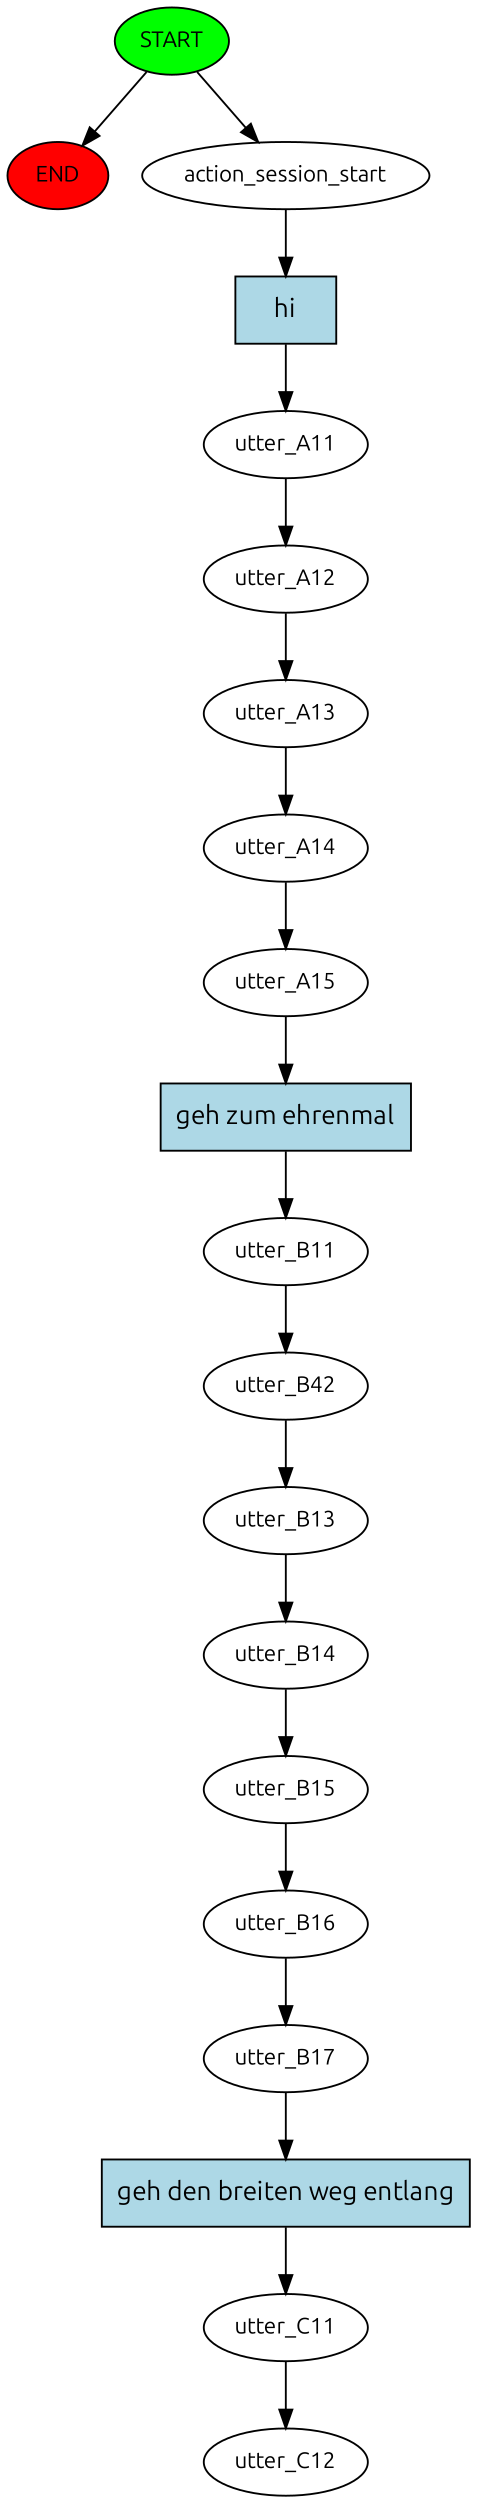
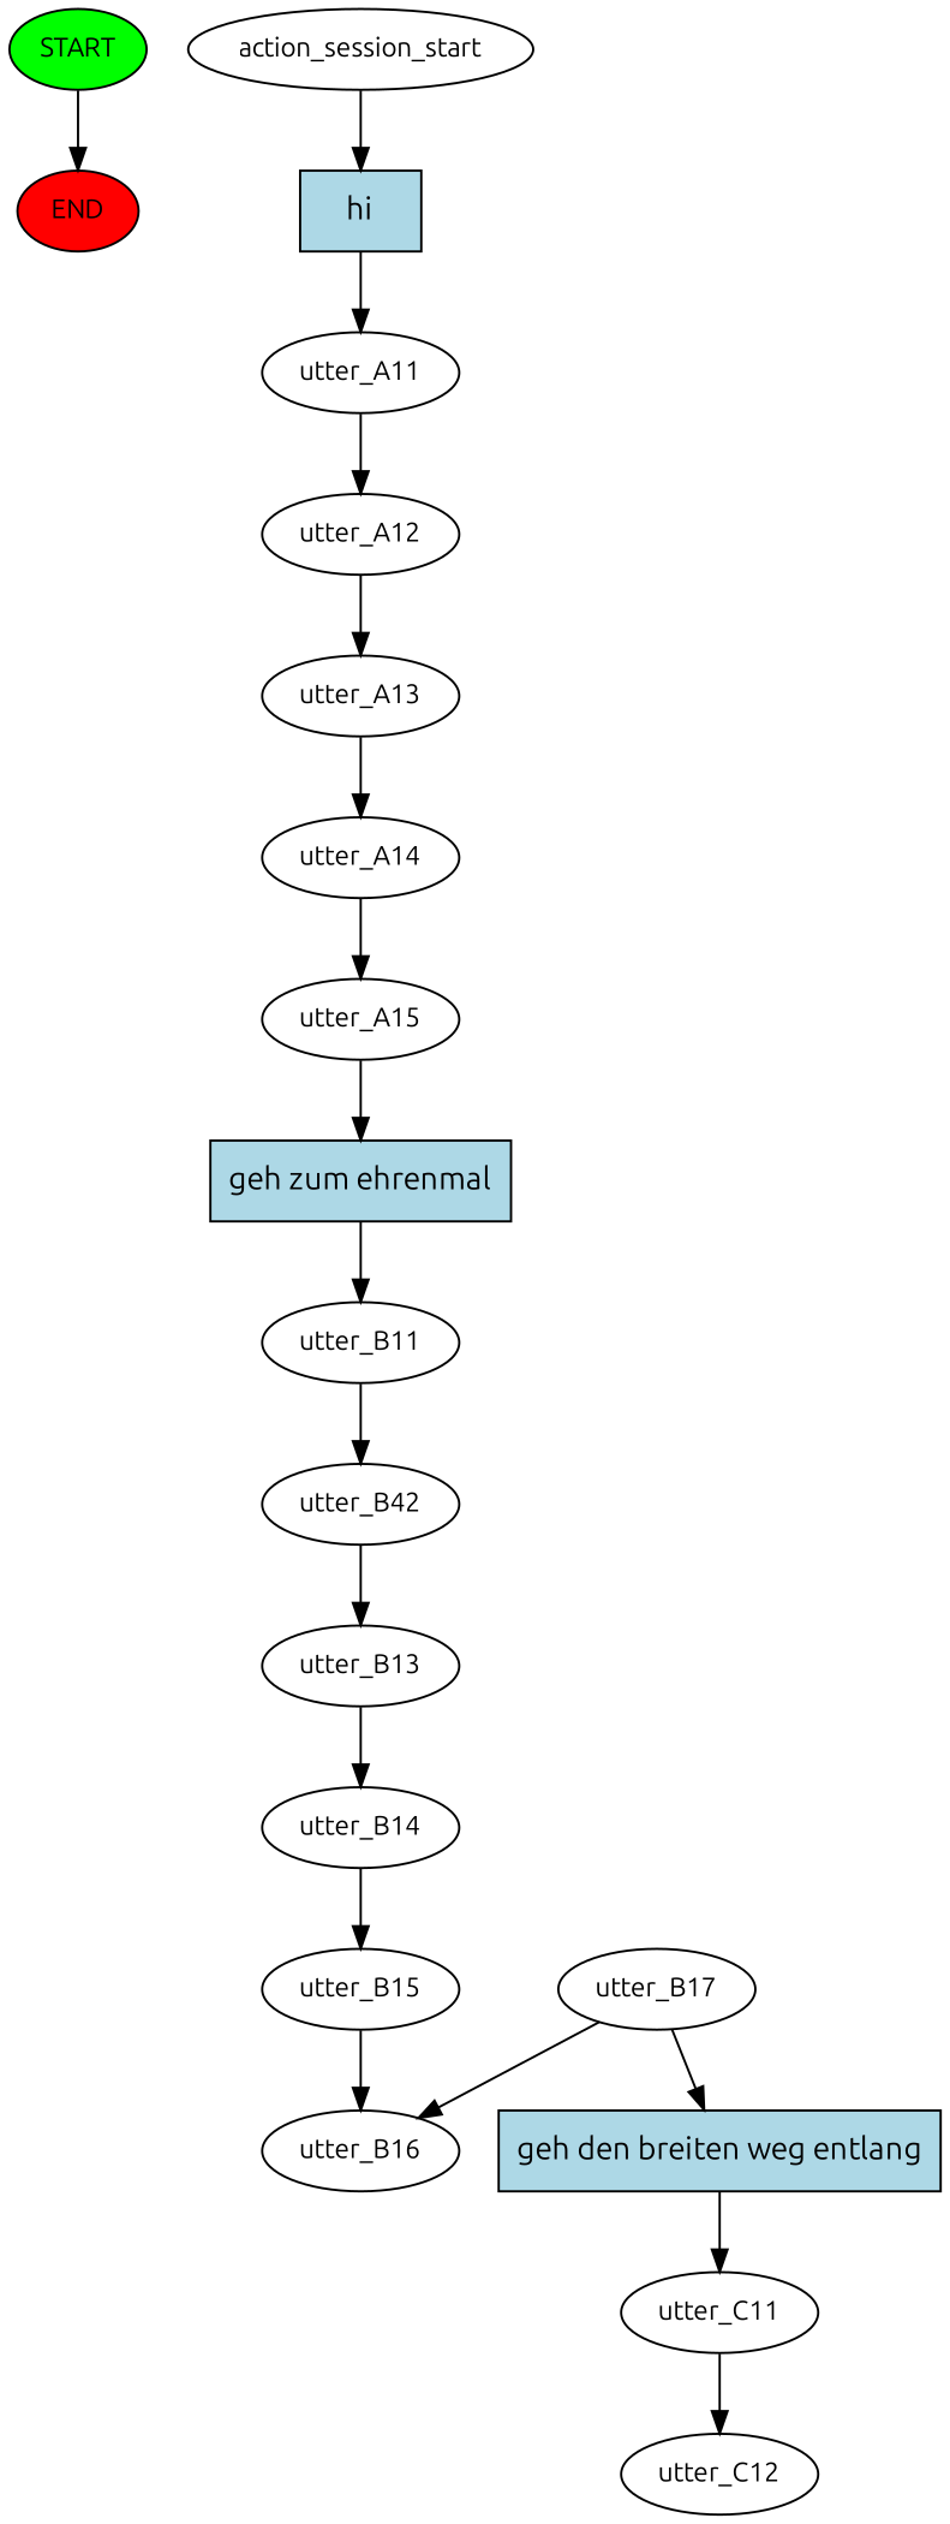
  digraph {
    fontname=Ubuntu
    node [fontname=Ubuntu fontsize=12]
    edge [fontname=Ubuntu]
    n1 [fillcolor=green label=START style=filled]
    n2 [fillcolor=red label=END style=filled]
    n3 [label=action_session_start]
    n4 [fillcolor=lightblue label=hi shape=rect style=filled fontsize=""]
    n5 [label=utter_A11]
    n6 [label=utter_A12]
    n7 [label=utter_A13]
    n8 [label=utter_A14]
    n9 [label=utter_A15]
    n10 [fillcolor=lightblue label="geh zum ehrenmal" shape=rect style=filled fontsize=""]
    n11 [label=utter_B11]
    n12 [label=utter_B42]
    n13 [label=utter_B13]
    n14 [label=utter_B14]
    n15 [label=utter_B15]
    n16 [label=utter_B16]
    n17 [label=utter_B17]
    n18 [fillcolor=lightblue label="geh den breiten weg entlang" shape=rect style=filled fontsize=""]
    n19 [label=utter_C11]
    n20 [label=utter_C12]
    n1 -> n2
-   n1 -> n3
    n3 -> n4
    n4 -> n5
    n5 -> n6
    n6 -> n7
    n7 -> n8
    n8 -> n9
    n9 -> n10
    n10 -> n11
    n11 -> n12
    n12 -> n13
    n13 -> n14
    n14 -> n15
    n15 -> n16
-   n16 -> n17
+   n17 -> n16
    n17 -> n18
    n18 -> n19
    n19 -> n20
  }
